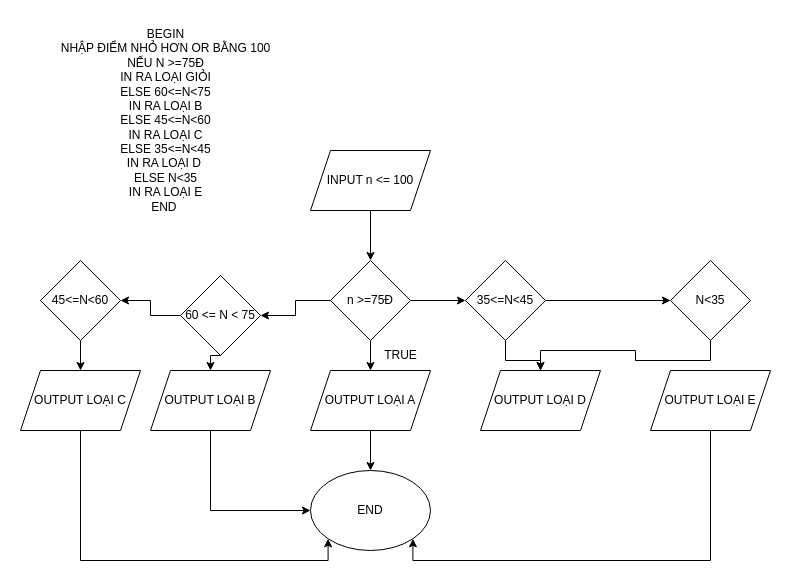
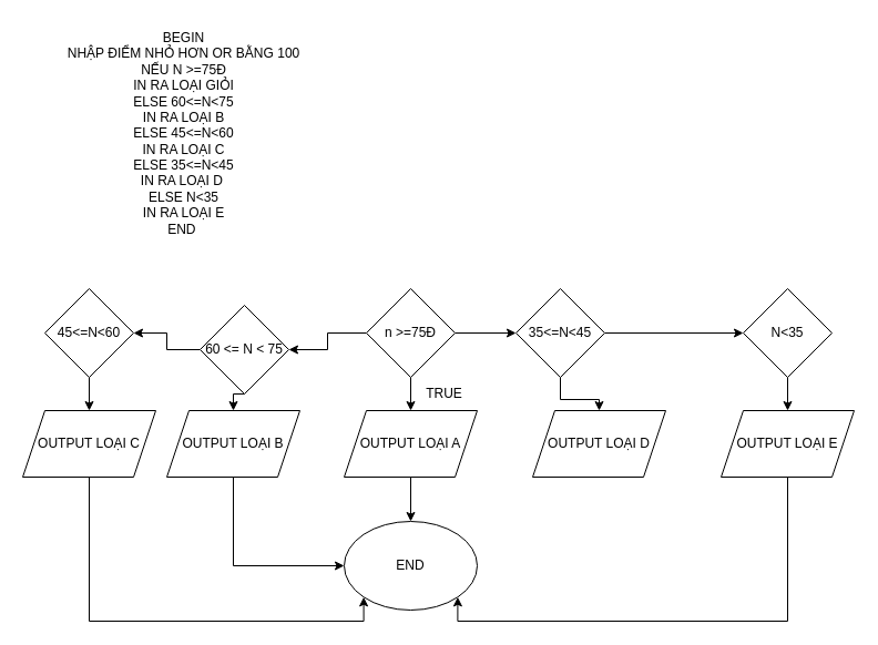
  <mxCell id="0" />
  <mxCell id="1" parent="0" />
  <mxCell id="2" value="END" style="ellipse;whiteSpace=wrap;html=1;" vertex="1" parent="1"><mxGeometry x="310" y="470" width="120" height="80" as="geometry" /></mxCell>
- <mxCell id="3" style="edgeStyle=orthogonalEdgeStyle;rounded=0;orthogonalLoop=1;jettySize=auto;html=1;exitX=0.5;exitY=1;exitDx=0;exitDy=0;entryX=0.5;entryY=0;entryDx=0;entryDy=0;" edge="1" parent="1" source="4" target="8"><mxGeometry relative="1" as="geometry" /></mxCell>
- <mxCell id="4" value="INPUT n &amp;lt;= 100" style="shape=parallelogram;perimeter=parallelogramPerimeter;whiteSpace=wrap;html=1;fixedSize=1;" vertex="1" parent="1"><mxGeometry x="310" y="150" width="120" height="60" as="geometry" /></mxCell>
  <mxCell id="5" style="edgeStyle=orthogonalEdgeStyle;rounded=0;orthogonalLoop=1;jettySize=auto;html=1;exitX=0.5;exitY=1;exitDx=0;exitDy=0;" edge="1" parent="1" source="8"><mxGeometry relative="1" as="geometry"><mxPoint x="370" y="370" as="targetPoint" /></mxGeometry></mxCell>
  <mxCell id="6" style="edgeStyle=orthogonalEdgeStyle;rounded=0;orthogonalLoop=1;jettySize=auto;html=1;exitX=0;exitY=0.5;exitDx=0;exitDy=0;entryX=1;entryY=0.5;entryDx=0;entryDy=0;" edge="1" parent="1" source="8" target="13"><mxGeometry relative="1" as="geometry" /></mxCell>
  <mxCell id="7" style="edgeStyle=orthogonalEdgeStyle;rounded=0;orthogonalLoop=1;jettySize=auto;html=1;exitX=1;exitY=0.5;exitDx=0;exitDy=0;entryX=0;entryY=0.5;entryDx=0;entryDy=0;" edge="1" parent="1" source="8" target="16"><mxGeometry relative="1" as="geometry" /></mxCell>
  <mxCell id="8" value="n &amp;gt;=75Đ" style="rhombus;whiteSpace=wrap;html=1;" vertex="1" parent="1"><mxGeometry x="330" y="260" width="80" height="80" as="geometry" /></mxCell>
  <mxCell id="9" style="edgeStyle=orthogonalEdgeStyle;rounded=0;orthogonalLoop=1;jettySize=auto;html=1;exitX=0.5;exitY=1;exitDx=0;exitDy=0;entryX=0.5;entryY=0;entryDx=0;entryDy=0;" edge="1" parent="1" source="10" target="2"><mxGeometry relative="1" as="geometry" /></mxCell>
  <mxCell id="10" value="OUTPUT LOẠI A" style="shape=parallelogram;perimeter=parallelogramPerimeter;whiteSpace=wrap;html=1;fixedSize=1;" vertex="1" parent="1"><mxGeometry x="310" y="370" width="120" height="60" as="geometry" /></mxCell>
  <mxCell id="11" style="edgeStyle=orthogonalEdgeStyle;rounded=0;orthogonalLoop=1;jettySize=auto;html=1;exitX=0.5;exitY=1;exitDx=0;exitDy=0;entryX=0.5;entryY=0;entryDx=0;entryDy=0;" edge="1" parent="1" source="13" target="24"><mxGeometry relative="1" as="geometry"><mxPoint x="220" y="380" as="targetPoint" /></mxGeometry></mxCell>
  <mxCell id="12" style="edgeStyle=orthogonalEdgeStyle;rounded=0;orthogonalLoop=1;jettySize=auto;html=1;exitX=0;exitY=0.5;exitDx=0;exitDy=0;entryX=1;entryY=0.5;entryDx=0;entryDy=0;" edge="1" parent="1" source="13" target="18"><mxGeometry relative="1" as="geometry" /></mxCell>
  <mxCell id="13" value="60 &amp;lt;= N &amp;lt; 75" style="rhombus;whiteSpace=wrap;html=1;" vertex="1" parent="1"><mxGeometry x="180" y="275" width="80" height="80" as="geometry" /></mxCell>
  <mxCell id="14" style="edgeStyle=orthogonalEdgeStyle;rounded=0;orthogonalLoop=1;jettySize=auto;html=1;exitX=0.5;exitY=1;exitDx=0;exitDy=0;entryX=0.5;entryY=0;entryDx=0;entryDy=0;" edge="1" parent="1" source="16" target="25"><mxGeometry relative="1" as="geometry" /></mxCell>
  <mxCell id="15" style="edgeStyle=orthogonalEdgeStyle;rounded=0;orthogonalLoop=1;jettySize=auto;html=1;exitX=1;exitY=0.5;exitDx=0;exitDy=0;entryX=0;entryY=0.5;entryDx=0;entryDy=0;" edge="1" parent="1" source="16" target="29"><mxGeometry relative="1" as="geometry" /></mxCell>
  <mxCell id="16" value="35&amp;lt;=N&amp;lt;45" style="rhombus;whiteSpace=wrap;html=1;" vertex="1" parent="1"><mxGeometry x="465" y="260" width="80" height="80" as="geometry" /></mxCell>
  <mxCell id="17" style="edgeStyle=orthogonalEdgeStyle;rounded=0;orthogonalLoop=1;jettySize=auto;html=1;exitX=0.5;exitY=1;exitDx=0;exitDy=0;entryX=0.5;entryY=0;entryDx=0;entryDy=0;" edge="1" parent="1" source="18" target="22"><mxGeometry relative="1" as="geometry"><mxPoint x="80" y="380" as="targetPoint" /></mxGeometry></mxCell>
  <mxCell id="18" value="45&amp;lt;=N&amp;lt;60" style="rhombus;whiteSpace=wrap;html=1;" vertex="1" parent="1"><mxGeometry x="40" y="260" width="80" height="80" as="geometry" /></mxCell>
  <mxCell id="19" value="TRUE" style="text;html=1;align=center;verticalAlign=middle;resizable=0;points=[];autosize=1;strokeColor=none;fillColor=none;" vertex="1" parent="1"><mxGeometry x="370" y="340" width="60" height="30" as="geometry" /></mxCell>
  <mxCell id="20" value="BEGIN&lt;br&gt;NHẬP ĐIỂM NHỎ HƠN OR BẰNG 100&lt;br&gt;NẾU N &amp;gt;=75Đ&lt;br&gt;IN RA LOẠI GIỎI&lt;br&gt;ELSE 60&amp;lt;=N&amp;lt;75&lt;br&gt;IN RA LOẠI B&lt;br&gt;ELSE 45&amp;lt;=N&amp;lt;60&lt;br&gt;IN RA LOẠI C&lt;br&gt;ELSE 35&amp;lt;=N&amp;lt;45&lt;br&gt;IN RA LOẠI D&amp;nbsp;&lt;br&gt;ELSE N&amp;lt;35&lt;br&gt;IN RA LOẠI E&lt;br&gt;END&amp;nbsp;" style="text;html=1;align=center;verticalAlign=middle;resizable=0;points=[];autosize=1;strokeColor=none;fillColor=none;" vertex="1" parent="1"><mxGeometry x="50" y="20" width="230" height="200" as="geometry" /></mxCell>
  <mxCell id="21" style="edgeStyle=orthogonalEdgeStyle;rounded=0;orthogonalLoop=1;jettySize=auto;html=1;exitX=0.5;exitY=1;exitDx=0;exitDy=0;entryX=0;entryY=1;entryDx=0;entryDy=0;" edge="1" parent="1" source="22" target="2"><mxGeometry relative="1" as="geometry"><mxPoint x="300" y="620" as="targetPoint" /><Array as="points"><mxPoint x="80" y="560" /><mxPoint x="328" y="560" /></Array></mxGeometry></mxCell>
  <mxCell id="22" value="OUTPUT LOẠI C" style="shape=parallelogram;perimeter=parallelogramPerimeter;whiteSpace=wrap;html=1;fixedSize=1;" vertex="1" parent="1"><mxGeometry x="20" y="370" width="120" height="60" as="geometry" /></mxCell>
  <mxCell id="23" style="edgeStyle=orthogonalEdgeStyle;rounded=0;orthogonalLoop=1;jettySize=auto;html=1;exitX=0.5;exitY=1;exitDx=0;exitDy=0;entryX=0;entryY=0.5;entryDx=0;entryDy=0;" edge="1" parent="1" source="24" target="2"><mxGeometry relative="1" as="geometry" /></mxCell>
  <mxCell id="24" value="OUTPUT LOẠI B" style="shape=parallelogram;perimeter=parallelogramPerimeter;whiteSpace=wrap;html=1;fixedSize=1;" vertex="1" parent="1"><mxGeometry x="150" y="370" width="120" height="60" as="geometry" /></mxCell>
  <mxCell id="25" value="OUTPUT LOẠI D" style="shape=parallelogram;perimeter=parallelogramPerimeter;whiteSpace=wrap;html=1;fixedSize=1;" vertex="1" parent="1"><mxGeometry x="480" y="370" width="120" height="60" as="geometry" /></mxCell>
  <mxCell id="26" style="edgeStyle=orthogonalEdgeStyle;rounded=0;orthogonalLoop=1;jettySize=auto;html=1;exitX=0.5;exitY=1;exitDx=0;exitDy=0;entryX=1;entryY=1;entryDx=0;entryDy=0;" edge="1" parent="1" source="27" target="2"><mxGeometry relative="1" as="geometry"><Array as="points"><mxPoint x="710" y="560" /><mxPoint x="412" y="560" /></Array></mxGeometry></mxCell>
  <mxCell id="27" value="OUTPUT LOẠI E" style="shape=parallelogram;perimeter=parallelogramPerimeter;whiteSpace=wrap;html=1;fixedSize=1;" vertex="1" parent="1"><mxGeometry x="650" y="370" width="120" height="60" as="geometry" /></mxCell>
- <mxCell id="28" style="edgeStyle=orthogonalEdgeStyle;rounded=0;orthogonalLoop=1;jettySize=auto;html=1;exitX=0.5;exitY=1;exitDx=0;exitDy=0;" edge="1" parent="1" source="29" target="25"><mxGeometry relative="1" as="geometry" /></mxCell>
+ <mxCell id="28" style="edgeStyle=orthogonalEdgeStyle;rounded=0;orthogonalLoop=1;jettySize=auto;html=1;exitX=0.5;exitY=1;exitDx=0;exitDy=0;entryX=0.5;entryY=0;entryDx=0;entryDy=0;" edge="1" parent="1" source="29" target="27"><mxGeometry relative="1" as="geometry" /></mxCell>
  <mxCell id="29" value="N&amp;lt;35" style="rhombus;whiteSpace=wrap;html=1;" vertex="1" parent="1"><mxGeometry x="670" y="260" width="80" height="80" as="geometry" /></mxCell>
